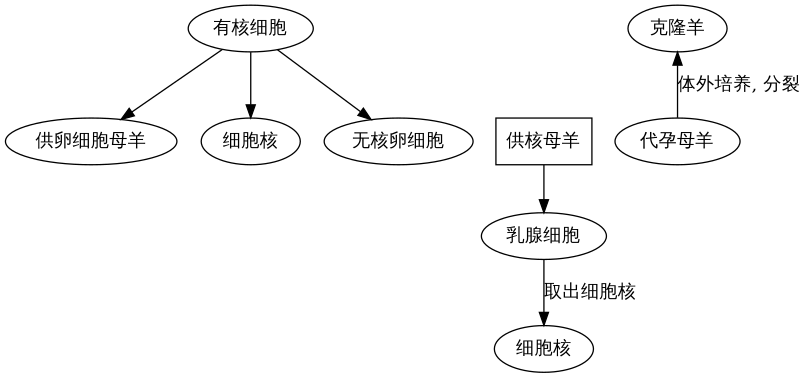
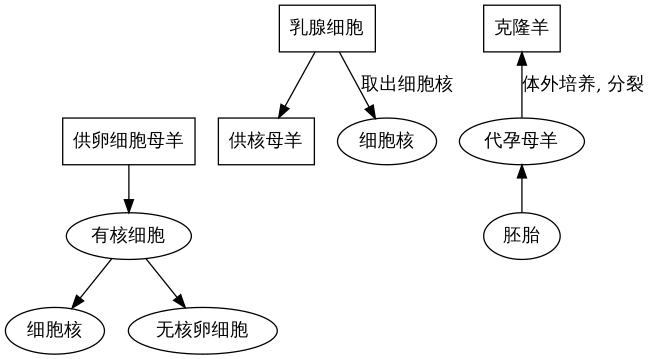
  digraph {
    rankdir=TB
-   n1 [label="供卵细胞母羊" shape=ellipse]
+   n1 [label="供卵细胞母羊" shape=box]
    n2 [label="供核母羊" shape=box]
+   "胚胎"
    "代孕母羊"
-   "克隆羊"
+   "克隆羊" [shape=box]
    "有核细胞"
-   "乳腺细胞"
+   "乳腺细胞" [shape=box]
    n8 [label="细胞核"]
    "无核卵细胞"
    n10 [label="细胞核"]
    subgraph sub_1 {
      rank=same
      n1
      n2
    }
    subgraph sub_2 {
+     "胚胎"
      "代孕母羊"
      "克隆羊"
    }
-   "有核细胞" -> n1
-   n2 -> "乳腺细胞"
+   n1 -> "有核细胞"
+   "乳腺细胞" -> n2
+   "代孕母羊" -> "胚胎" [dir=back]
    "克隆羊" -> "代孕母羊" [dir=back label="体外培养, 分裂"]
    "有核细胞" -> n8
    "有核细胞" -> "无核卵细胞"
    "乳腺细胞" -> n10 [label="取出细胞核"]
  }
